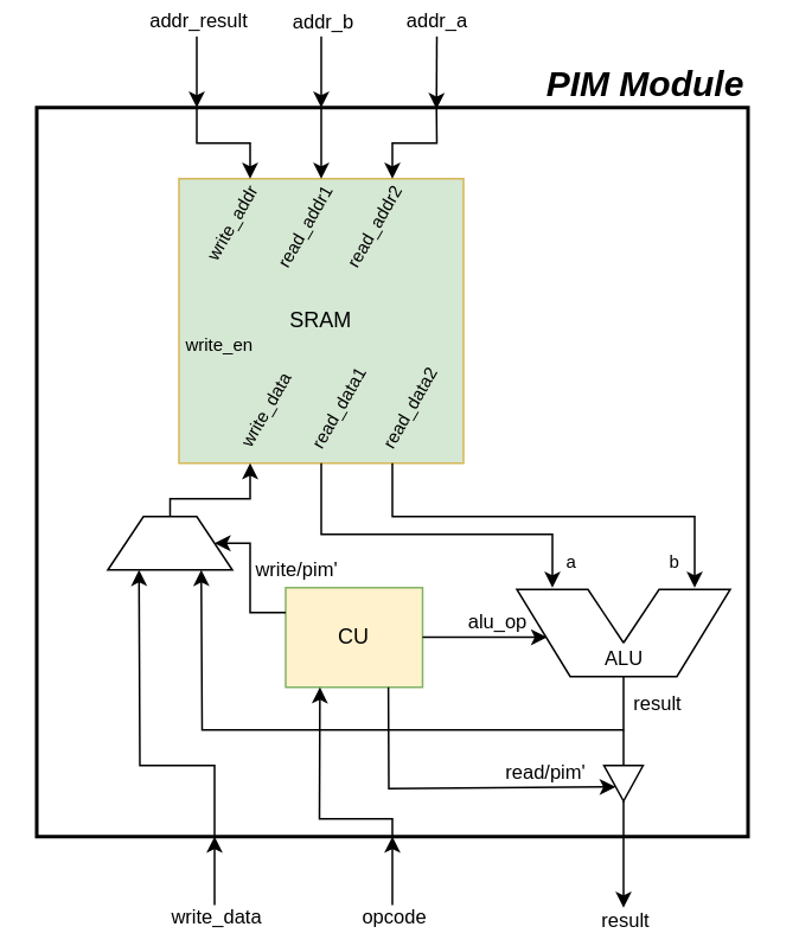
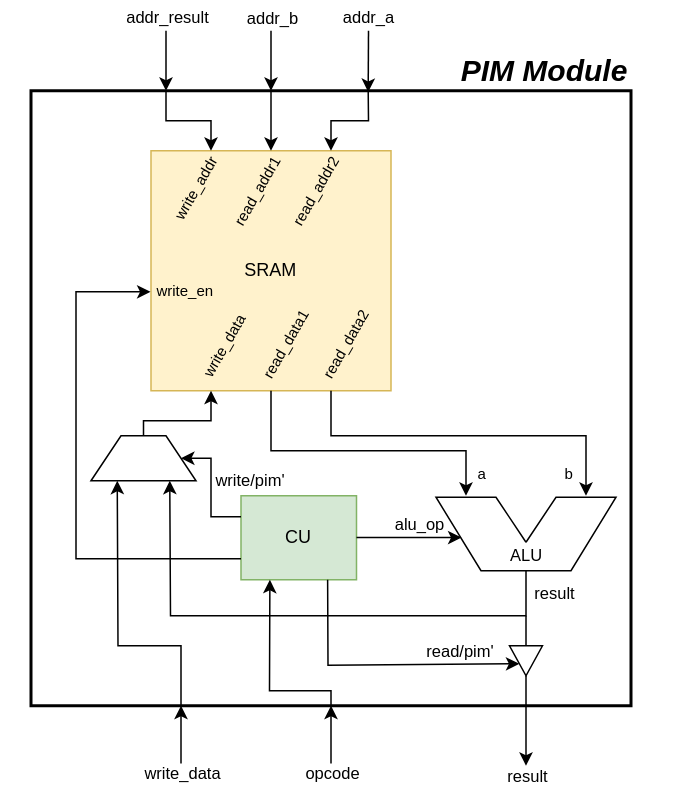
  <mxCell id="0" />
  <mxCell id="1" parent="0" />
  <mxCell id="2" value="" style="rounded=0;whiteSpace=wrap;html=1;strokeWidth=2;" vertex="1" parent="1"><mxGeometry x="20" y="60" width="400" height="410" as="geometry" /></mxCell>
  <mxCell id="3" value="" style="endArrow=classic;html=1;rounded=0;entryX=0.562;entryY=0.002;entryDx=0;entryDy=0;entryPerimeter=0;" edge="1" parent="1" target="2"><mxGeometry width="50" height="50" relative="1" as="geometry"><mxPoint x="245" y="20" as="sourcePoint" /><mxPoint x="120" y="100" as="targetPoint" /></mxGeometry></mxCell>
  <mxCell id="4" value="addr_a" style="edgeLabel;html=1;align=center;verticalAlign=middle;resizable=0;points=[];" vertex="1" connectable="0" parent="3"><mxGeometry x="-0.271" y="-1" relative="1" as="geometry"><mxPoint x="1" y="-24" as="offset" /></mxGeometry></mxCell>
  <mxCell id="5" value="" style="endArrow=classic;html=1;rounded=0;entryX=0.5;entryY=0;entryDx=0;entryDy=0;" edge="1" parent="1"><mxGeometry width="50" height="50" relative="1" as="geometry"><mxPoint x="180" y="20" as="sourcePoint" /><mxPoint x="180" y="60" as="targetPoint" /></mxGeometry></mxCell>
  <mxCell id="6" value="addr_b" style="edgeLabel;html=1;align=center;verticalAlign=middle;resizable=0;points=[];" vertex="1" connectable="0" parent="5"><mxGeometry x="-0.348" relative="1" as="geometry"><mxPoint y="-22" as="offset" /></mxGeometry></mxCell>
  <mxCell id="7" value="" style="endArrow=classic;html=1;rounded=0;entryX=0.5;entryY=0;entryDx=0;entryDy=0;" edge="1" parent="1"><mxGeometry width="50" height="50" relative="1" as="geometry"><mxPoint x="110" y="20" as="sourcePoint" /><mxPoint x="110" y="60" as="targetPoint" /></mxGeometry></mxCell>
  <mxCell id="8" value="addr_result" style="edgeLabel;html=1;align=center;verticalAlign=middle;resizable=0;points=[];" vertex="1" connectable="0" parent="7"><mxGeometry x="-0.233" y="-1" relative="1" as="geometry"><mxPoint x="1" y="-25" as="offset" /></mxGeometry></mxCell>
- <mxCell id="9" value="SRAM" style="rounded=0;whiteSpace=wrap;html=1;fillColor=#d5e8d4;strokeColor=#d6b656;" vertex="1" parent="1"><mxGeometry x="100" y="100" width="160" height="160" as="geometry" /></mxCell>
+ <mxCell id="9" value="SRAM" style="rounded=0;whiteSpace=wrap;html=1;fillColor=#fff2cc;strokeColor=#d6b656;" vertex="1" parent="1"><mxGeometry x="100" y="100" width="160" height="160" as="geometry" /></mxCell>
  <mxCell id="10" value="" style="endArrow=classic;html=1;rounded=0;entryX=0.25;entryY=0;entryDx=0;entryDy=0;" edge="1" parent="1" target="9"><mxGeometry width="50" height="50" relative="1" as="geometry"><mxPoint x="110" y="60" as="sourcePoint" /><mxPoint x="190" y="140" as="targetPoint" /><Array as="points"><mxPoint x="110" y="80" /><mxPoint x="140" y="80" /></Array></mxGeometry></mxCell>
  <mxCell id="11" value="" style="endArrow=classic;html=1;rounded=0;entryX=0.5;entryY=0;entryDx=0;entryDy=0;" edge="1" parent="1" target="9"><mxGeometry width="50" height="50" relative="1" as="geometry"><mxPoint x="180" y="60" as="sourcePoint" /><mxPoint x="190" y="140" as="targetPoint" /></mxGeometry></mxCell>
  <mxCell id="12" value="" style="endArrow=classic;html=1;rounded=0;entryX=0.75;entryY=0;entryDx=0;entryDy=0;exitX=0.562;exitY=0;exitDx=0;exitDy=0;exitPerimeter=0;" edge="1" parent="1" source="2" target="9"><mxGeometry width="50" height="50" relative="1" as="geometry"><mxPoint x="140" y="190" as="sourcePoint" /><mxPoint x="190" y="140" as="targetPoint" /><Array as="points"><mxPoint x="245" y="80" /><mxPoint x="220" y="80" /></Array></mxGeometry></mxCell>
  <mxCell id="13" value="write_addr" style="text;html=1;align=center;verticalAlign=middle;whiteSpace=wrap;rounded=0;fontSize=10;rotation=-60;" vertex="1" parent="1"><mxGeometry x="100" y="120" width="60" height="10" as="geometry" /></mxCell>
  <mxCell id="14" value="read_addr1" style="text;html=1;align=center;verticalAlign=middle;whiteSpace=wrap;rounded=0;fontSize=10;rotation=-60;" vertex="1" parent="1"><mxGeometry x="141" y="122" width="60" height="10" as="geometry" /></mxCell>
  <mxCell id="15" value="read_addr2" style="text;html=1;align=center;verticalAlign=middle;whiteSpace=wrap;rounded=0;fontSize=10;rotation=-60;" vertex="1" parent="1"><mxGeometry x="180" y="122" width="60" height="10" as="geometry" /></mxCell>
- <mxCell id="16" value="CU" style="rounded=0;whiteSpace=wrap;html=1;fillColor=#fff2cc;strokeColor=#82b366;" vertex="1" parent="1"><mxGeometry x="160" y="330" width="77" height="56" as="geometry" /></mxCell>
+ <mxCell id="16" value="CU" style="rounded=0;whiteSpace=wrap;html=1;fillColor=#d5e8d4;strokeColor=#82b366;" vertex="1" parent="1"><mxGeometry x="160" y="330" width="77" height="56" as="geometry" /></mxCell>
  <mxCell id="17" value="" style="endArrow=none;html=1;rounded=0;" edge="1" parent="1"><mxGeometry width="50" height="50" relative="1" as="geometry"><mxPoint x="350" y="361" as="sourcePoint" /><mxPoint x="350" y="361" as="targetPoint" /><Array as="points"><mxPoint x="330" y="331" /><mxPoint x="290" y="331" /><mxPoint x="320" y="380" /><mxPoint x="380" y="380" /><mxPoint x="410" y="331" /><mxPoint x="370" y="331" /></Array></mxGeometry></mxCell>
  <mxCell id="18" value="ALU" style="edgeLabel;html=1;align=center;verticalAlign=middle;resizable=0;points=[];" vertex="1" connectable="0" parent="17"><mxGeometry x="-0.005" y="1" relative="1" as="geometry"><mxPoint y="-10" as="offset" /></mxGeometry></mxCell>
  <mxCell id="19" value="" style="endArrow=classic;html=1;rounded=0;exitX=0.75;exitY=1;exitDx=0;exitDy=0;" edge="1" parent="1" source="9"><mxGeometry width="50" height="50" relative="1" as="geometry"><mxPoint x="350" y="320" as="sourcePoint" /><mxPoint x="390" y="330" as="targetPoint" /><Array as="points"><mxPoint x="220" y="290" /><mxPoint x="390" y="290" /></Array></mxGeometry></mxCell>
  <mxCell id="20" value="" style="endArrow=classic;html=1;rounded=0;exitX=0.5;exitY=1;exitDx=0;exitDy=0;" edge="1" parent="1" source="9"><mxGeometry width="50" height="50" relative="1" as="geometry"><mxPoint x="350" y="320" as="sourcePoint" /><mxPoint x="310" y="330" as="targetPoint" /><Array as="points"><mxPoint x="180" y="300" /><mxPoint x="310" y="300" /></Array></mxGeometry></mxCell>
  <mxCell id="21" value="read_data1" style="text;html=1;align=center;verticalAlign=middle;whiteSpace=wrap;rounded=0;fontSize=10;rotation=-60;" vertex="1" parent="1"><mxGeometry x="160" y="224" width="60" height="10" as="geometry" /></mxCell>
  <mxCell id="22" value="read_data2" style="text;html=1;align=center;verticalAlign=middle;whiteSpace=wrap;rounded=0;fontSize=10;rotation=-60;" vertex="1" parent="1"><mxGeometry x="200" y="224" width="60" height="10" as="geometry" /></mxCell>
  <mxCell id="23" value="" style="shape=trapezoid;perimeter=trapezoidPerimeter;whiteSpace=wrap;html=1;fixedSize=1;" vertex="1" parent="1"><mxGeometry x="60" y="290" width="70" height="30" as="geometry" /></mxCell>
  <mxCell id="24" value="a" style="text;html=1;align=center;verticalAlign=middle;whiteSpace=wrap;rounded=0;fontSize=10;" vertex="1" parent="1"><mxGeometry x="306" y="310" width="30" height="10" as="geometry" /></mxCell>
  <mxCell id="25" value="b" style="text;html=1;align=center;verticalAlign=middle;whiteSpace=wrap;rounded=0;fontSize=10;" vertex="1" parent="1"><mxGeometry x="364" y="310" width="30" height="10" as="geometry" /></mxCell>
  <mxCell id="26" value="" style="endArrow=classic;html=1;rounded=0;entryX=0.75;entryY=1;entryDx=0;entryDy=0;" edge="1" parent="1" target="23"><mxGeometry width="50" height="50" relative="1" as="geometry"><mxPoint x="350" y="380" as="sourcePoint" /><mxPoint x="170" y="350" as="targetPoint" /><Array as="points"><mxPoint x="350" y="410" /><mxPoint x="113" y="410" /></Array></mxGeometry></mxCell>
  <mxCell id="27" value="result" style="edgeLabel;html=1;align=center;verticalAlign=middle;resizable=0;points=[];" vertex="1" connectable="0" parent="26"><mxGeometry x="-0.931" relative="1" as="geometry"><mxPoint x="18" y="2" as="offset" /></mxGeometry></mxCell>
  <mxCell id="28" value="" style="endArrow=classic;html=1;rounded=0;exitX=1;exitY=0.5;exitDx=0;exitDy=0;" edge="1" parent="1"><mxGeometry width="50" height="50" relative="1" as="geometry"><mxPoint x="237" y="357.89" as="sourcePoint" /><mxPoint x="307" y="357.89" as="targetPoint" /></mxGeometry></mxCell>
  <mxCell id="29" value="alu_op" style="edgeLabel;html=1;align=center;verticalAlign=middle;resizable=0;points=[];" vertex="1" connectable="0" parent="28"><mxGeometry x="-0.093" relative="1" as="geometry"><mxPoint x="9" y="-9" as="offset" /></mxGeometry></mxCell>
  <mxCell id="30" value="" style="endArrow=classic;html=1;rounded=0;entryX=0.25;entryY=1;entryDx=0;entryDy=0;" edge="1" parent="1" target="2"><mxGeometry width="50" height="50" relative="1" as="geometry"><mxPoint x="120" y="510" as="sourcePoint" /><mxPoint x="141" y="470" as="targetPoint" /></mxGeometry></mxCell>
  <mxCell id="31" value="write_data" style="edgeLabel;html=1;align=center;verticalAlign=middle;resizable=0;points=[];" vertex="1" connectable="0" parent="30"><mxGeometry x="-0.456" y="2" relative="1" as="geometry"><mxPoint x="2" y="15" as="offset" /></mxGeometry></mxCell>
  <mxCell id="32" value="" style="endArrow=classic;html=1;rounded=0;entryX=0.25;entryY=1;entryDx=0;entryDy=0;exitX=0.25;exitY=1;exitDx=0;exitDy=0;" edge="1" parent="1" source="2" target="23"><mxGeometry width="50" height="50" relative="1" as="geometry"><mxPoint x="190" y="390" as="sourcePoint" /><mxPoint x="240" y="340" as="targetPoint" /><Array as="points"><mxPoint x="120" y="430" /><mxPoint x="78" y="430" /></Array></mxGeometry></mxCell>
  <mxCell id="33" value="" style="shape=trapezoid;perimeter=trapezoidPerimeter;whiteSpace=wrap;html=1;fixedSize=1;rotation=-180;size=34;horizontal=1;" vertex="1" parent="1"><mxGeometry x="339" y="430" width="22" height="20" as="geometry" /></mxCell>
  <mxCell id="34" value="" style="endArrow=classic;html=1;rounded=0;entryX=1;entryY=0.5;entryDx=0;entryDy=0;exitX=0;exitY=0.25;exitDx=0;exitDy=0;" edge="1" parent="1"><mxGeometry width="50" height="50" relative="1" as="geometry"><mxPoint x="160" y="344" as="sourcePoint" /><mxPoint x="120" y="305" as="targetPoint" /><Array as="points"><mxPoint x="140" y="344" /><mxPoint x="140" y="305" /></Array></mxGeometry></mxCell>
  <mxCell id="35" value="write/pim'" style="edgeLabel;html=1;align=center;verticalAlign=middle;resizable=0;points=[];fontSize=11;" vertex="1" connectable="0" parent="34"><mxGeometry x="0.165" relative="1" as="geometry"><mxPoint x="25" y="1" as="offset" /></mxGeometry></mxCell>
  <mxCell id="36" value="" style="endArrow=classic;html=1;rounded=0;entryX=0.25;entryY=1;entryDx=0;entryDy=0;exitX=0.5;exitY=0;exitDx=0;exitDy=0;" edge="1" parent="1" source="23" target="9"><mxGeometry width="50" height="50" relative="1" as="geometry"><mxPoint x="100" y="320" as="sourcePoint" /><mxPoint x="150" y="270" as="targetPoint" /><Array as="points"><mxPoint x="95" y="280" /><mxPoint x="140" y="280" /></Array></mxGeometry></mxCell>
  <mxCell id="37" value="" style="endArrow=classic;html=1;rounded=0;entryX=0.25;entryY=1;entryDx=0;entryDy=0;exitX=0.5;exitY=1;exitDx=0;exitDy=0;" edge="1" parent="1" source="2" target="16"><mxGeometry width="50" height="50" relative="1" as="geometry"><mxPoint x="220" y="450" as="sourcePoint" /><mxPoint x="270" y="400" as="targetPoint" /><Array as="points"><mxPoint x="220" y="460" /><mxPoint x="179" y="460" /></Array></mxGeometry></mxCell>
  <mxCell id="38" value="" style="endArrow=classic;html=1;rounded=0;entryX=0.25;entryY=1;entryDx=0;entryDy=0;" edge="1" parent="1"><mxGeometry width="50" height="50" relative="1" as="geometry"><mxPoint x="220" y="510" as="sourcePoint" /><mxPoint x="220" y="470" as="targetPoint" /></mxGeometry></mxCell>
  <mxCell id="39" value="opcode" style="edgeLabel;html=1;align=center;verticalAlign=middle;resizable=0;points=[];" vertex="1" connectable="0" parent="38"><mxGeometry x="-0.456" y="2" relative="1" as="geometry"><mxPoint x="2" y="15" as="offset" /></mxGeometry></mxCell>
  <mxCell id="40" value="write_data" style="text;html=1;align=center;verticalAlign=middle;whiteSpace=wrap;rounded=0;fontSize=10;rotation=-60;" vertex="1" parent="1"><mxGeometry x="119" y="225" width="60" height="10" as="geometry" /></mxCell>
  <mxCell id="41" value="" style="endArrow=classic;html=1;rounded=0;entryX=1;entryY=0.25;entryDx=0;entryDy=0;exitX=0.75;exitY=1;exitDx=0;exitDy=0;" edge="1" parent="1" source="16" target="33"><mxGeometry width="50" height="50" relative="1" as="geometry"><mxPoint x="220" y="400" as="sourcePoint" /><mxPoint x="270" y="350" as="targetPoint" /><Array as="points"><mxPoint x="218" y="443" /></Array></mxGeometry></mxCell>
  <mxCell id="42" value="read/pim'" style="edgeLabel;html=1;align=center;verticalAlign=middle;resizable=0;points=[];" vertex="1" connectable="0" parent="41"><mxGeometry x="0.217" y="2" relative="1" as="geometry"><mxPoint x="33" y="-7" as="offset" /></mxGeometry></mxCell>
  <mxCell id="43" value="" style="endArrow=none;html=1;rounded=0;exitX=0.5;exitY=1;exitDx=0;exitDy=0;" edge="1" parent="1" source="33"><mxGeometry width="50" height="50" relative="1" as="geometry"><mxPoint x="220" y="400" as="sourcePoint" /><mxPoint x="350" y="410" as="targetPoint" /></mxGeometry></mxCell>
  <mxCell id="44" value="" style="endArrow=none;html=1;rounded=0;entryX=0.5;entryY=0;entryDx=0;entryDy=0;" edge="1" parent="1" target="33"><mxGeometry width="50" height="50" relative="1" as="geometry"><mxPoint x="350" y="470" as="sourcePoint" /><mxPoint x="270" y="350" as="targetPoint" /></mxGeometry></mxCell>
  <mxCell id="45" value="" style="endArrow=classic;html=1;rounded=0;" edge="1" parent="1"><mxGeometry width="50" height="50" relative="1" as="geometry"><mxPoint x="350" y="470" as="sourcePoint" /><mxPoint x="350" y="510" as="targetPoint" /></mxGeometry></mxCell>
  <mxCell id="46" value="result" style="edgeLabel;html=1;align=center;verticalAlign=middle;resizable=0;points=[];" vertex="1" connectable="0" parent="45"><mxGeometry x="0.69" relative="1" as="geometry"><mxPoint y="12" as="offset" /></mxGeometry></mxCell>
+ <mxCell id="47" value="" style="endArrow=classic;html=1;rounded=0;entryX=-0.002;entryY=0.588;entryDx=0;entryDy=0;entryPerimeter=0;exitX=0;exitY=0.75;exitDx=0;exitDy=0;" edge="1" parent="1" source="16" target="9"><mxGeometry width="50" height="50" relative="1" as="geometry"><mxPoint x="200" y="330" as="sourcePoint" /><mxPoint x="250" y="280" as="targetPoint" /><Array as="points"><mxPoint x="50" y="372" /><mxPoint x="50" y="194" /></Array></mxGeometry></mxCell>
  <mxCell id="48" value="write_en" style="text;html=1;align=center;verticalAlign=middle;whiteSpace=wrap;rounded=0;fontSize=10;rotation=0;" vertex="1" parent="1"><mxGeometry x="93" y="188" width="60" height="10" as="geometry" /></mxCell>
  <mxCell id="49" value="PIM Module" style="text;html=1;align=center;verticalAlign=middle;resizable=0;points=[];autosize=1;strokeColor=none;fillColor=none;fontStyle=3;fontSize=20;" vertex="1" parent="1"><mxGeometry x="297" y="26" width="130" height="40" as="geometry" /></mxCell>
